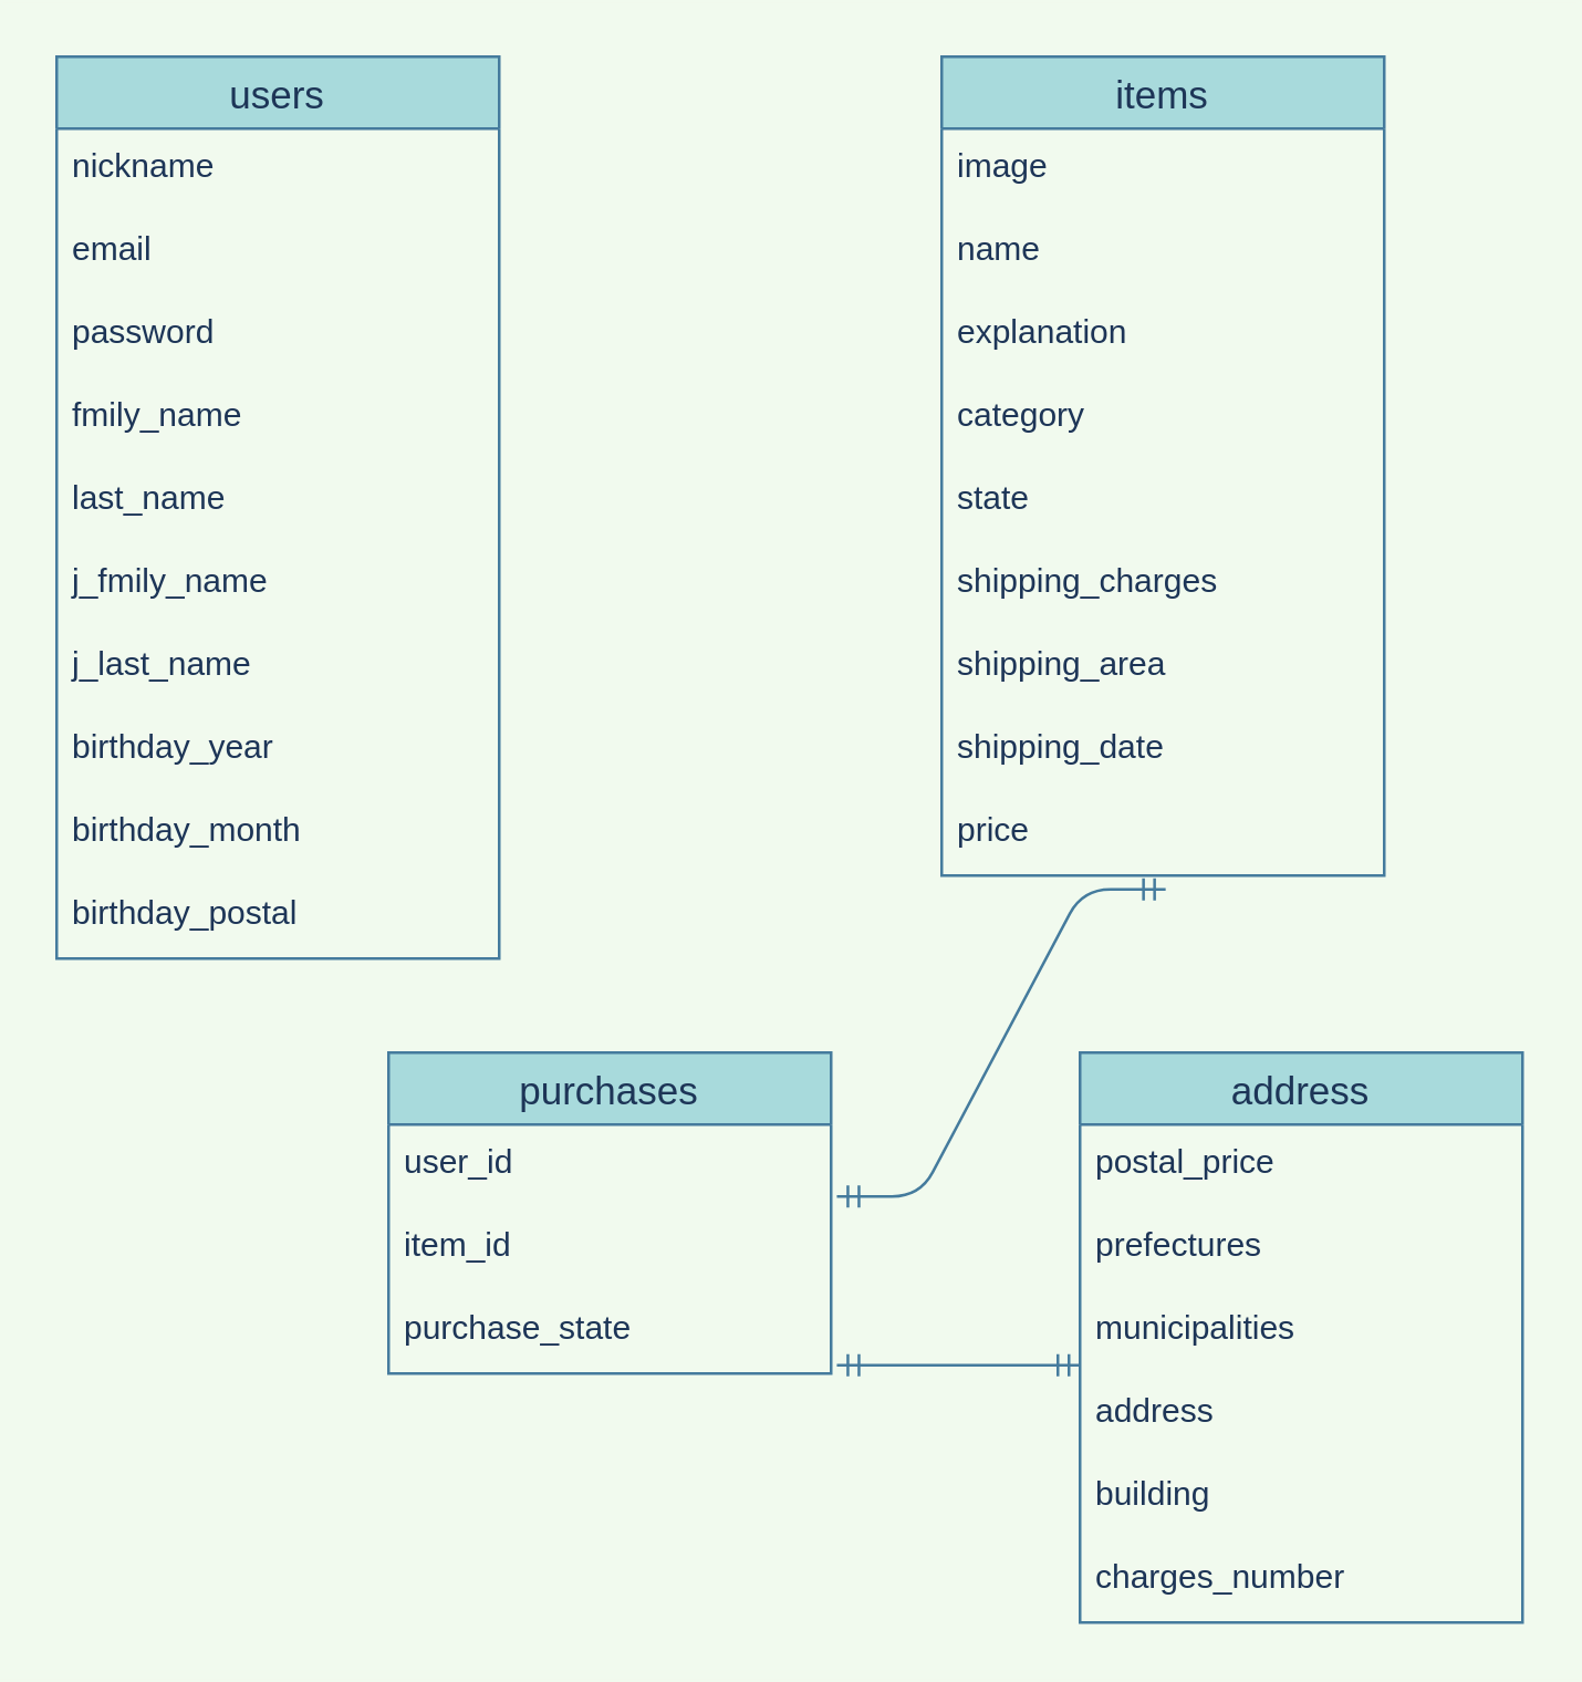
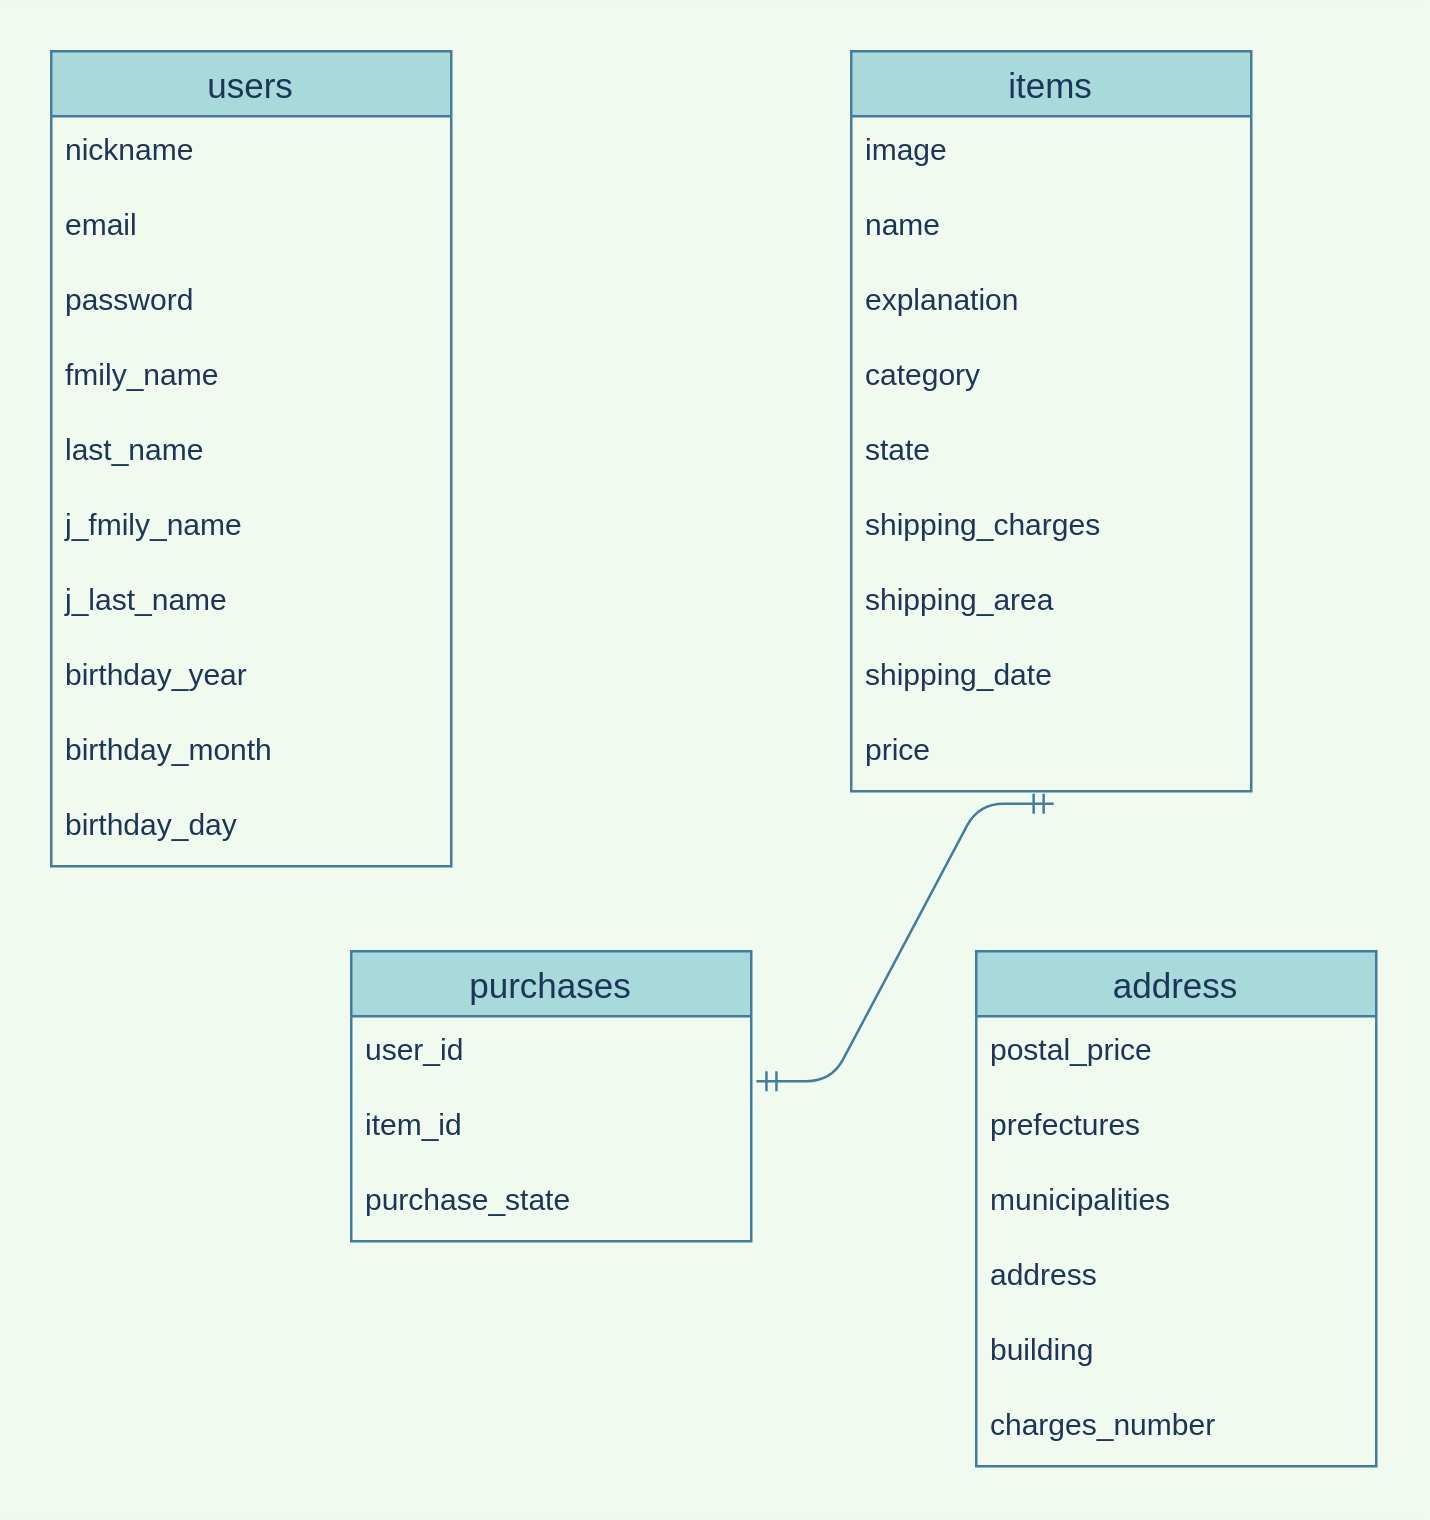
  <mxCell id="0" />
  <mxCell id="1" parent="0" />
  <mxCell id="2" value="users" style="swimlane;fontStyle=0;childLayout=stackLayout;horizontal=1;startSize=26;horizontalStack=0;resizeParent=1;resizeParentMax=0;resizeLast=0;collapsible=1;marginBottom=0;align=center;fontSize=14;fillColor=#A8DADC;strokeColor=#457B9D;fontColor=#1D3557;" vertex="1" parent="1"><mxGeometry x="20" y="20" width="160" height="326" as="geometry" /></mxCell>
  <mxCell id="3" value="nickname" style="text;strokeColor=none;fillColor=none;spacingLeft=4;spacingRight=4;overflow=hidden;rotatable=0;points=[[0,0.5],[1,0.5]];portConstraint=eastwest;fontSize=12;fontColor=#1D3557;" vertex="1" parent="2"><mxGeometry y="26" width="160" height="30" as="geometry" /></mxCell>
  <mxCell id="4" value="email" style="text;strokeColor=none;fillColor=none;spacingLeft=4;spacingRight=4;overflow=hidden;rotatable=0;points=[[0,0.5],[1,0.5]];portConstraint=eastwest;fontSize=12;fontColor=#1D3557;" vertex="1" parent="2"><mxGeometry y="56" width="160" height="30" as="geometry" /></mxCell>
  <mxCell id="5" value="password" style="text;strokeColor=none;fillColor=none;spacingLeft=4;spacingRight=4;overflow=hidden;rotatable=0;points=[[0,0.5],[1,0.5]];portConstraint=eastwest;fontSize=12;fontColor=#1D3557;" vertex="1" parent="2"><mxGeometry y="86" width="160" height="30" as="geometry" /></mxCell>
  <mxCell id="6" value="fmily_name" style="text;strokeColor=none;fillColor=none;spacingLeft=4;spacingRight=4;overflow=hidden;rotatable=0;points=[[0,0.5],[1,0.5]];portConstraint=eastwest;fontSize=12;fontColor=#1D3557;" vertex="1" parent="2"><mxGeometry y="116" width="160" height="30" as="geometry" /></mxCell>
  <mxCell id="7" value="last_name" style="text;strokeColor=none;fillColor=none;spacingLeft=4;spacingRight=4;overflow=hidden;rotatable=0;points=[[0,0.5],[1,0.5]];portConstraint=eastwest;fontSize=12;fontColor=#1D3557;" vertex="1" parent="2"><mxGeometry y="146" width="160" height="30" as="geometry" /></mxCell>
  <mxCell id="8" value="j_fmily_name" style="text;strokeColor=none;fillColor=none;spacingLeft=4;spacingRight=4;overflow=hidden;rotatable=0;points=[[0,0.5],[1,0.5]];portConstraint=eastwest;fontSize=12;fontColor=#1D3557;" vertex="1" parent="2"><mxGeometry y="176" width="160" height="30" as="geometry" /></mxCell>
  <mxCell id="9" value="j_last_name" style="text;strokeColor=none;fillColor=none;spacingLeft=4;spacingRight=4;overflow=hidden;rotatable=0;points=[[0,0.5],[1,0.5]];portConstraint=eastwest;fontSize=12;fontColor=#1D3557;" vertex="1" parent="2"><mxGeometry y="206" width="160" height="30" as="geometry" /></mxCell>
  <mxCell id="10" value="birthday_year" style="text;strokeColor=none;fillColor=none;spacingLeft=4;spacingRight=4;overflow=hidden;rotatable=0;points=[[0,0.5],[1,0.5]];portConstraint=eastwest;fontSize=12;fontColor=#1D3557;" vertex="1" parent="2"><mxGeometry y="236" width="160" height="30" as="geometry" /></mxCell>
  <mxCell id="11" value="birthday_month" style="text;strokeColor=none;fillColor=none;spacingLeft=4;spacingRight=4;overflow=hidden;rotatable=0;points=[[0,0.5],[1,0.5]];portConstraint=eastwest;fontSize=12;fontColor=#1D3557;" vertex="1" parent="2"><mxGeometry y="266" width="160" height="30" as="geometry" /></mxCell>
- <mxCell id="12" value="birthday_postal" style="text;strokeColor=none;fillColor=none;spacingLeft=4;spacingRight=4;overflow=hidden;rotatable=0;points=[[0,0.5],[1,0.5]];portConstraint=eastwest;fontSize=12;fontColor=#1D3557;" vertex="1" parent="2"><mxGeometry y="296" width="160" height="30" as="geometry" /></mxCell>
+ <mxCell id="12" value="birthday_day" style="text;strokeColor=none;fillColor=none;spacingLeft=4;spacingRight=4;overflow=hidden;rotatable=0;points=[[0,0.5],[1,0.5]];portConstraint=eastwest;fontSize=12;fontColor=#1D3557;" vertex="1" parent="2"><mxGeometry y="296" width="160" height="30" as="geometry" /></mxCell>
  <mxCell id="13" value="items" style="swimlane;fontStyle=0;childLayout=stackLayout;horizontal=1;startSize=26;horizontalStack=0;resizeParent=1;resizeParentMax=0;resizeLast=0;collapsible=1;marginBottom=0;align=center;fontSize=14;fillColor=#A8DADC;strokeColor=#457B9D;fontColor=#1D3557;" vertex="1" parent="1"><mxGeometry x="340" y="20" width="160" height="296" as="geometry" /></mxCell>
  <mxCell id="14" value="image" style="text;strokeColor=none;fillColor=none;spacingLeft=4;spacingRight=4;overflow=hidden;rotatable=0;points=[[0,0.5],[1,0.5]];portConstraint=eastwest;fontSize=12;fontColor=#1D3557;" vertex="1" parent="13"><mxGeometry y="26" width="160" height="30" as="geometry" /></mxCell>
  <mxCell id="15" value="name" style="text;strokeColor=none;fillColor=none;spacingLeft=4;spacingRight=4;overflow=hidden;rotatable=0;points=[[0,0.5],[1,0.5]];portConstraint=eastwest;fontSize=12;fontColor=#1D3557;" vertex="1" parent="13"><mxGeometry y="56" width="160" height="30" as="geometry" /></mxCell>
  <mxCell id="16" value="explanation" style="text;spacingLeft=4;spacingRight=4;overflow=hidden;rotatable=0;points=[[0,0.5],[1,0.5]];portConstraint=eastwest;fontSize=12;fontColor=#1D3557;" vertex="1" parent="13"><mxGeometry y="86" width="160" height="30" as="geometry" /></mxCell>
  <mxCell id="17" value="category" style="text;strokeColor=none;fillColor=none;spacingLeft=4;spacingRight=4;overflow=hidden;rotatable=0;points=[[0,0.5],[1,0.5]];portConstraint=eastwest;fontSize=12;fontColor=#1D3557;" vertex="1" parent="13"><mxGeometry y="116" width="160" height="30" as="geometry" /></mxCell>
  <mxCell id="18" value="state" style="text;strokeColor=none;fillColor=none;spacingLeft=4;spacingRight=4;overflow=hidden;rotatable=0;points=[[0,0.5],[1,0.5]];portConstraint=eastwest;fontSize=12;fontColor=#1D3557;" vertex="1" parent="13"><mxGeometry y="146" width="160" height="30" as="geometry" /></mxCell>
  <mxCell id="19" value="shipping_charges" style="text;strokeColor=none;fillColor=none;spacingLeft=4;spacingRight=4;overflow=hidden;rotatable=0;points=[[0,0.5],[1,0.5]];portConstraint=eastwest;fontSize=12;fontColor=#1D3557;" vertex="1" parent="13"><mxGeometry y="176" width="160" height="30" as="geometry" /></mxCell>
  <mxCell id="20" value="shipping_area" style="text;strokeColor=none;fillColor=none;spacingLeft=4;spacingRight=4;overflow=hidden;rotatable=0;points=[[0,0.5],[1,0.5]];portConstraint=eastwest;fontSize=12;fontColor=#1D3557;" vertex="1" parent="13"><mxGeometry y="206" width="160" height="30" as="geometry" /></mxCell>
  <mxCell id="21" value="shipping_date" style="text;strokeColor=none;fillColor=none;spacingLeft=4;spacingRight=4;overflow=hidden;rotatable=0;points=[[0,0.5],[1,0.5]];portConstraint=eastwest;fontSize=12;fontColor=#1D3557;" vertex="1" parent="13"><mxGeometry y="236" width="160" height="30" as="geometry" /></mxCell>
  <mxCell id="22" value="price" style="text;strokeColor=none;fillColor=none;spacingLeft=4;spacingRight=4;overflow=hidden;rotatable=0;points=[[0,0.5],[1,0.5]];portConstraint=eastwest;fontSize=12;fontColor=#1D3557;" vertex="1" parent="13"><mxGeometry y="266" width="160" height="30" as="geometry" /></mxCell>
  <mxCell id="23" value="address" style="swimlane;fontStyle=0;childLayout=stackLayout;horizontal=1;startSize=26;horizontalStack=0;resizeParent=1;resizeParentMax=0;resizeLast=0;collapsible=1;marginBottom=0;align=center;fontSize=14;fillColor=#A8DADC;strokeColor=#457B9D;fontColor=#1D3557;" vertex="1" parent="1"><mxGeometry x="390" y="380" width="160" height="206" as="geometry" /></mxCell>
  <mxCell id="24" value="postal_price" style="text;strokeColor=none;fillColor=none;spacingLeft=4;spacingRight=4;overflow=hidden;rotatable=0;points=[[0,0.5],[1,0.5]];portConstraint=eastwest;fontSize=12;fontColor=#1D3557;" vertex="1" parent="23"><mxGeometry y="26" width="160" height="30" as="geometry" /></mxCell>
  <mxCell id="25" value="prefectures" style="text;strokeColor=none;fillColor=none;spacingLeft=4;spacingRight=4;overflow=hidden;rotatable=0;points=[[0,0.5],[1,0.5]];portConstraint=eastwest;fontSize=12;fontColor=#1D3557;" vertex="1" parent="23"><mxGeometry y="56" width="160" height="30" as="geometry" /></mxCell>
  <mxCell id="26" value="municipalities" style="text;strokeColor=none;fillColor=none;spacingLeft=4;spacingRight=4;overflow=hidden;rotatable=0;points=[[0,0.5],[1,0.5]];portConstraint=eastwest;fontSize=12;fontColor=#1D3557;" vertex="1" parent="23"><mxGeometry y="86" width="160" height="30" as="geometry" /></mxCell>
  <mxCell id="27" value="address" style="text;strokeColor=none;fillColor=none;spacingLeft=4;spacingRight=4;overflow=hidden;rotatable=0;points=[[0,0.5],[1,0.5]];portConstraint=eastwest;fontSize=12;fontColor=#1D3557;" vertex="1" parent="23"><mxGeometry y="116" width="160" height="30" as="geometry" /></mxCell>
  <mxCell id="28" value="building" style="text;strokeColor=none;fillColor=none;spacingLeft=4;spacingRight=4;overflow=hidden;rotatable=0;points=[[0,0.5],[1,0.5]];portConstraint=eastwest;fontSize=12;fontColor=#1D3557;" vertex="1" parent="23"><mxGeometry y="146" width="160" height="30" as="geometry" /></mxCell>
  <mxCell id="29" value="charges_number" style="text;strokeColor=none;fillColor=none;spacingLeft=4;spacingRight=4;overflow=hidden;rotatable=0;points=[[0,0.5],[1,0.5]];portConstraint=eastwest;fontSize=12;fontColor=#1D3557;" vertex="1" parent="23"><mxGeometry y="176" width="160" height="30" as="geometry" /></mxCell>
  <mxCell id="30" value="purchases" style="swimlane;fontStyle=0;childLayout=stackLayout;horizontal=1;startSize=26;horizontalStack=0;resizeParent=1;resizeParentMax=0;resizeLast=0;collapsible=1;marginBottom=0;align=center;fontSize=14;fillColor=#A8DADC;strokeColor=#457B9D;fontColor=#1D3557;" vertex="1" parent="1"><mxGeometry x="140" y="380" width="160" height="116" as="geometry" /></mxCell>
  <mxCell id="31" value="user_id" style="text;strokeColor=none;fillColor=none;spacingLeft=4;spacingRight=4;overflow=hidden;rotatable=0;points=[[0,0.5],[1,0.5]];portConstraint=eastwest;fontSize=12;fontColor=#1D3557;" vertex="1" parent="30"><mxGeometry y="26" width="160" height="30" as="geometry" /></mxCell>
  <mxCell id="32" value="item_id" style="text;strokeColor=none;fillColor=none;spacingLeft=4;spacingRight=4;overflow=hidden;rotatable=0;points=[[0,0.5],[1,0.5]];portConstraint=eastwest;fontSize=12;fontColor=#1D3557;" vertex="1" parent="30"><mxGeometry y="56" width="160" height="30" as="geometry" /></mxCell>
  <mxCell id="33" value="purchase_state" style="text;strokeColor=none;fillColor=none;spacingLeft=4;spacingRight=4;overflow=hidden;rotatable=0;points=[[0,0.5],[1,0.5]];portConstraint=eastwest;fontSize=12;fontColor=#1D3557;" vertex="1" parent="30"><mxGeometry y="86" width="160" height="30" as="geometry" /></mxCell>
  <mxCell id="34" value="" style="edgeStyle=entityRelationEdgeStyle;fontSize=12;html=1;endArrow=ERmandOne;startArrow=ERmandOne;strokeColor=#457B9D;fillColor=#A8DADC;entryX=0.506;entryY=1.167;entryDx=0;entryDy=0;entryPerimeter=0;exitX=1.013;exitY=0.867;exitDx=0;exitDy=0;exitPerimeter=0;" edge="1" parent="1" source="31" target="22"><mxGeometry width="100" height="100" relative="1" as="geometry"><mxPoint x="330" y="280" as="sourcePoint" /><mxPoint x="430" y="180" as="targetPoint" /></mxGeometry></mxCell>
- <mxCell id="35" value="" style="edgeStyle=entityRelationEdgeStyle;fontSize=12;html=1;endArrow=ERmandOne;startArrow=ERmandOne;strokeColor=#457B9D;fillColor=#A8DADC;entryX=0;entryY=0.9;entryDx=0;entryDy=0;entryPerimeter=0;exitX=1.013;exitY=0.9;exitDx=0;exitDy=0;exitPerimeter=0;" edge="1" parent="1" source="33" target="26"><mxGeometry width="100" height="100" relative="1" as="geometry"><mxPoint x="300" y="440" as="sourcePoint" /><mxPoint x="400" y="340" as="targetPoint" /></mxGeometry></mxCell>
